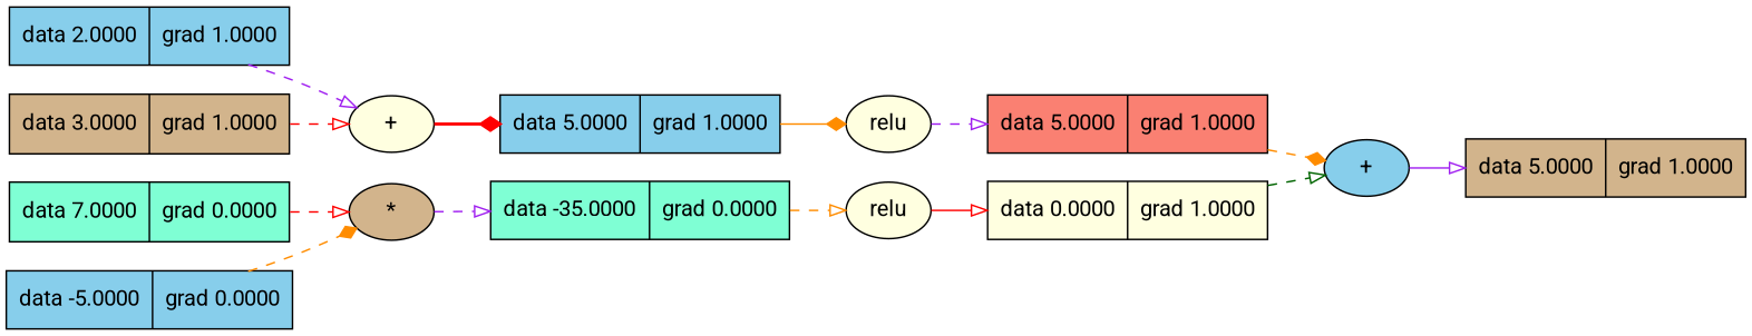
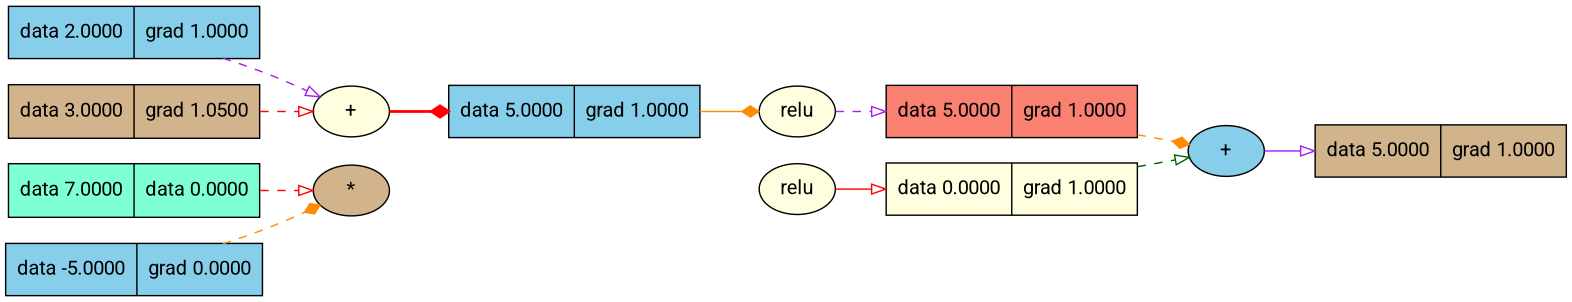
  digraph {
    fontname=Roboto
    rankdir=LR
    node [fillcolor=lightyellow fontname=Roboto shape=record style=filled]
    edge [arrowhead=onormal color=darkorange fontname=Roboto style=dashed]
-   n1 [fillcolor=aquamarine label="{ data -35.0000 | grad 0.0000 }"]
    n2 [label=relu shape=""]
    n3 [label="{ data 0.0000 | grad 1.0000 }"]
    n4 [fillcolor=tan label="*" shape=""]
-   n5 [fillcolor=aquamarine label="{ data 7.0000 | grad 0.0000 }"]
+   n5 [fillcolor=aquamarine label="{ data 7.0000 | data 0.0000 }"]
    n6 [fillcolor=skyblue label="{ data 5.0000 | grad 1.0000 }"]
    n7 [label=relu shape=""]
    n8 [fillcolor=salmon label="{ data 5.0000 | grad 1.0000 }"]
    n9 [label="+" shape=""]
    n10 [fillcolor=skyblue label="+" shape=""]
    n11 [fillcolor=tan label="{ data 5.0000 | grad 1.0000 }"]
    n12 [fillcolor=skyblue label="{ data 2.0000 | grad 1.0000 }"]
    n13 [fillcolor=skyblue label="{ data -5.0000 | grad 0.0000 }"]
-   n14 [fillcolor=tan label="{ data 3.0000 | grad 1.0000 }"]
-   n1 -> n2
+   n14 [fillcolor=tan label="{ data 3.0000 | grad 1.0500 }"]
    n2 -> n3 [color=red style=solid]
    n3 -> n10 [color=darkgreen]
-   n4 -> n1 [color=purple]
    n5 -> n4 [color=red]
    n6 -> n7 [arrowhead=diamond style=solid]
    n7 -> n8 [color=purple]
    n8 -> n10 [arrowhead=diamond]
    n9 -> n6 [arrowhead=diamond color=red style=bold]
    n10 -> n11 [color=purple style=solid]
    n12 -> n9 [color=purple]
    n13 -> n4 [arrowhead=diamond]
    n14 -> n9 [color=red]
  }
